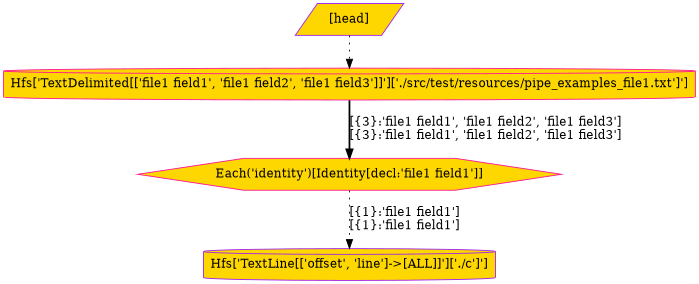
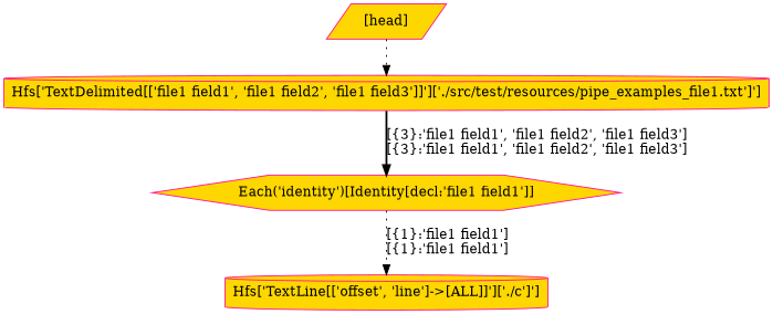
  digraph {
    node [color=deeppink fillcolor=gold shape=cylinder style=filled]
    edge [style=dotted]
    n1 [label="Each('identity')[Identity[decl:'file1 field1']]" shape=hexagon]
-   n2 [color=purple label="Hfs['TextLine[['offset', 'line']->[ALL]]']['./c']']"]
+   n2 [label="Hfs['TextLine[['offset', 'line']->[ALL]]']['./c']']"]
    n3 [label="Hfs['TextDelimited[['file1 field1', 'file1 field2', 'file1 field3']]']['./src/test/resources/pipe_examples_file1.txt']']"]
-   n4 [color=purple label="[head]" shape=parallelogram]
+   n4 [label="[head]" shape=parallelogram]
    n1 -> n2 [label="[{1}:'file1 field1']\n[{1}:'file1 field1']"]
    n3 -> n1 [label="[{3}:'file1 field1', 'file1 field2', 'file1 field3']\n[{3}:'file1 field1', 'file1 field2', 'file1 field3']" style=bold]
    n4 -> n3
  }
